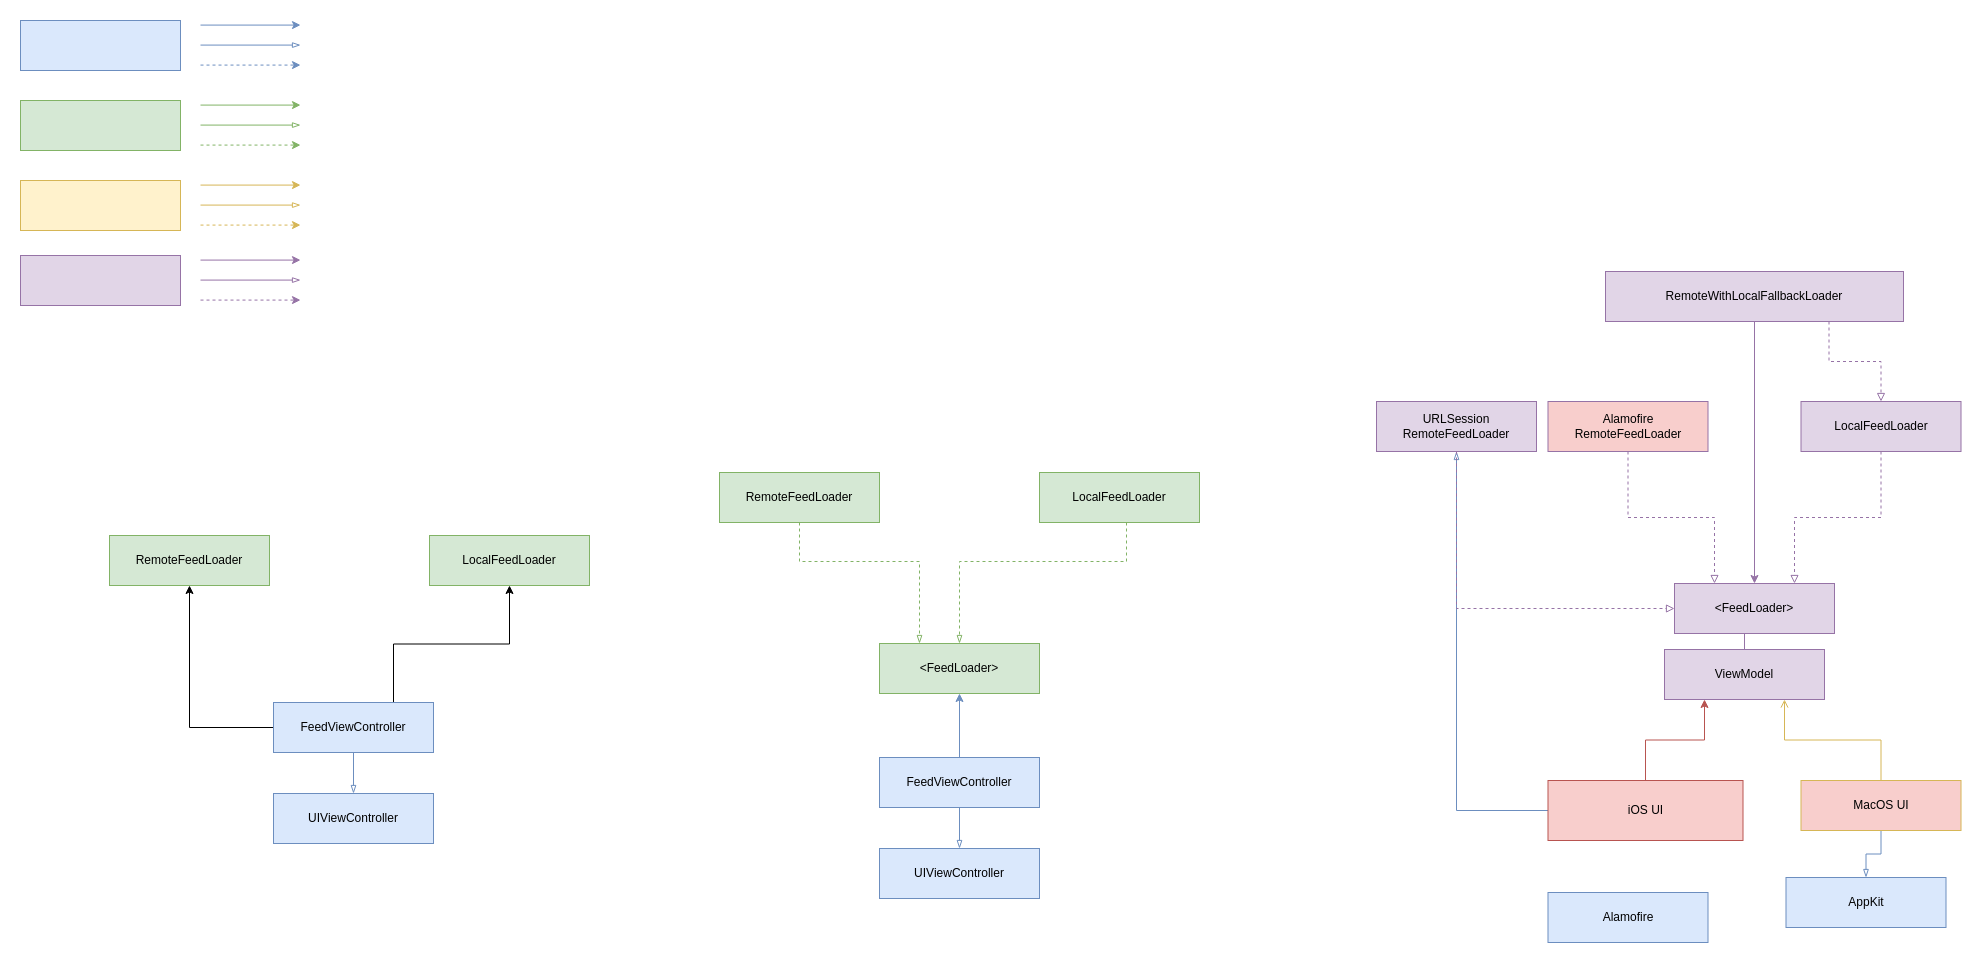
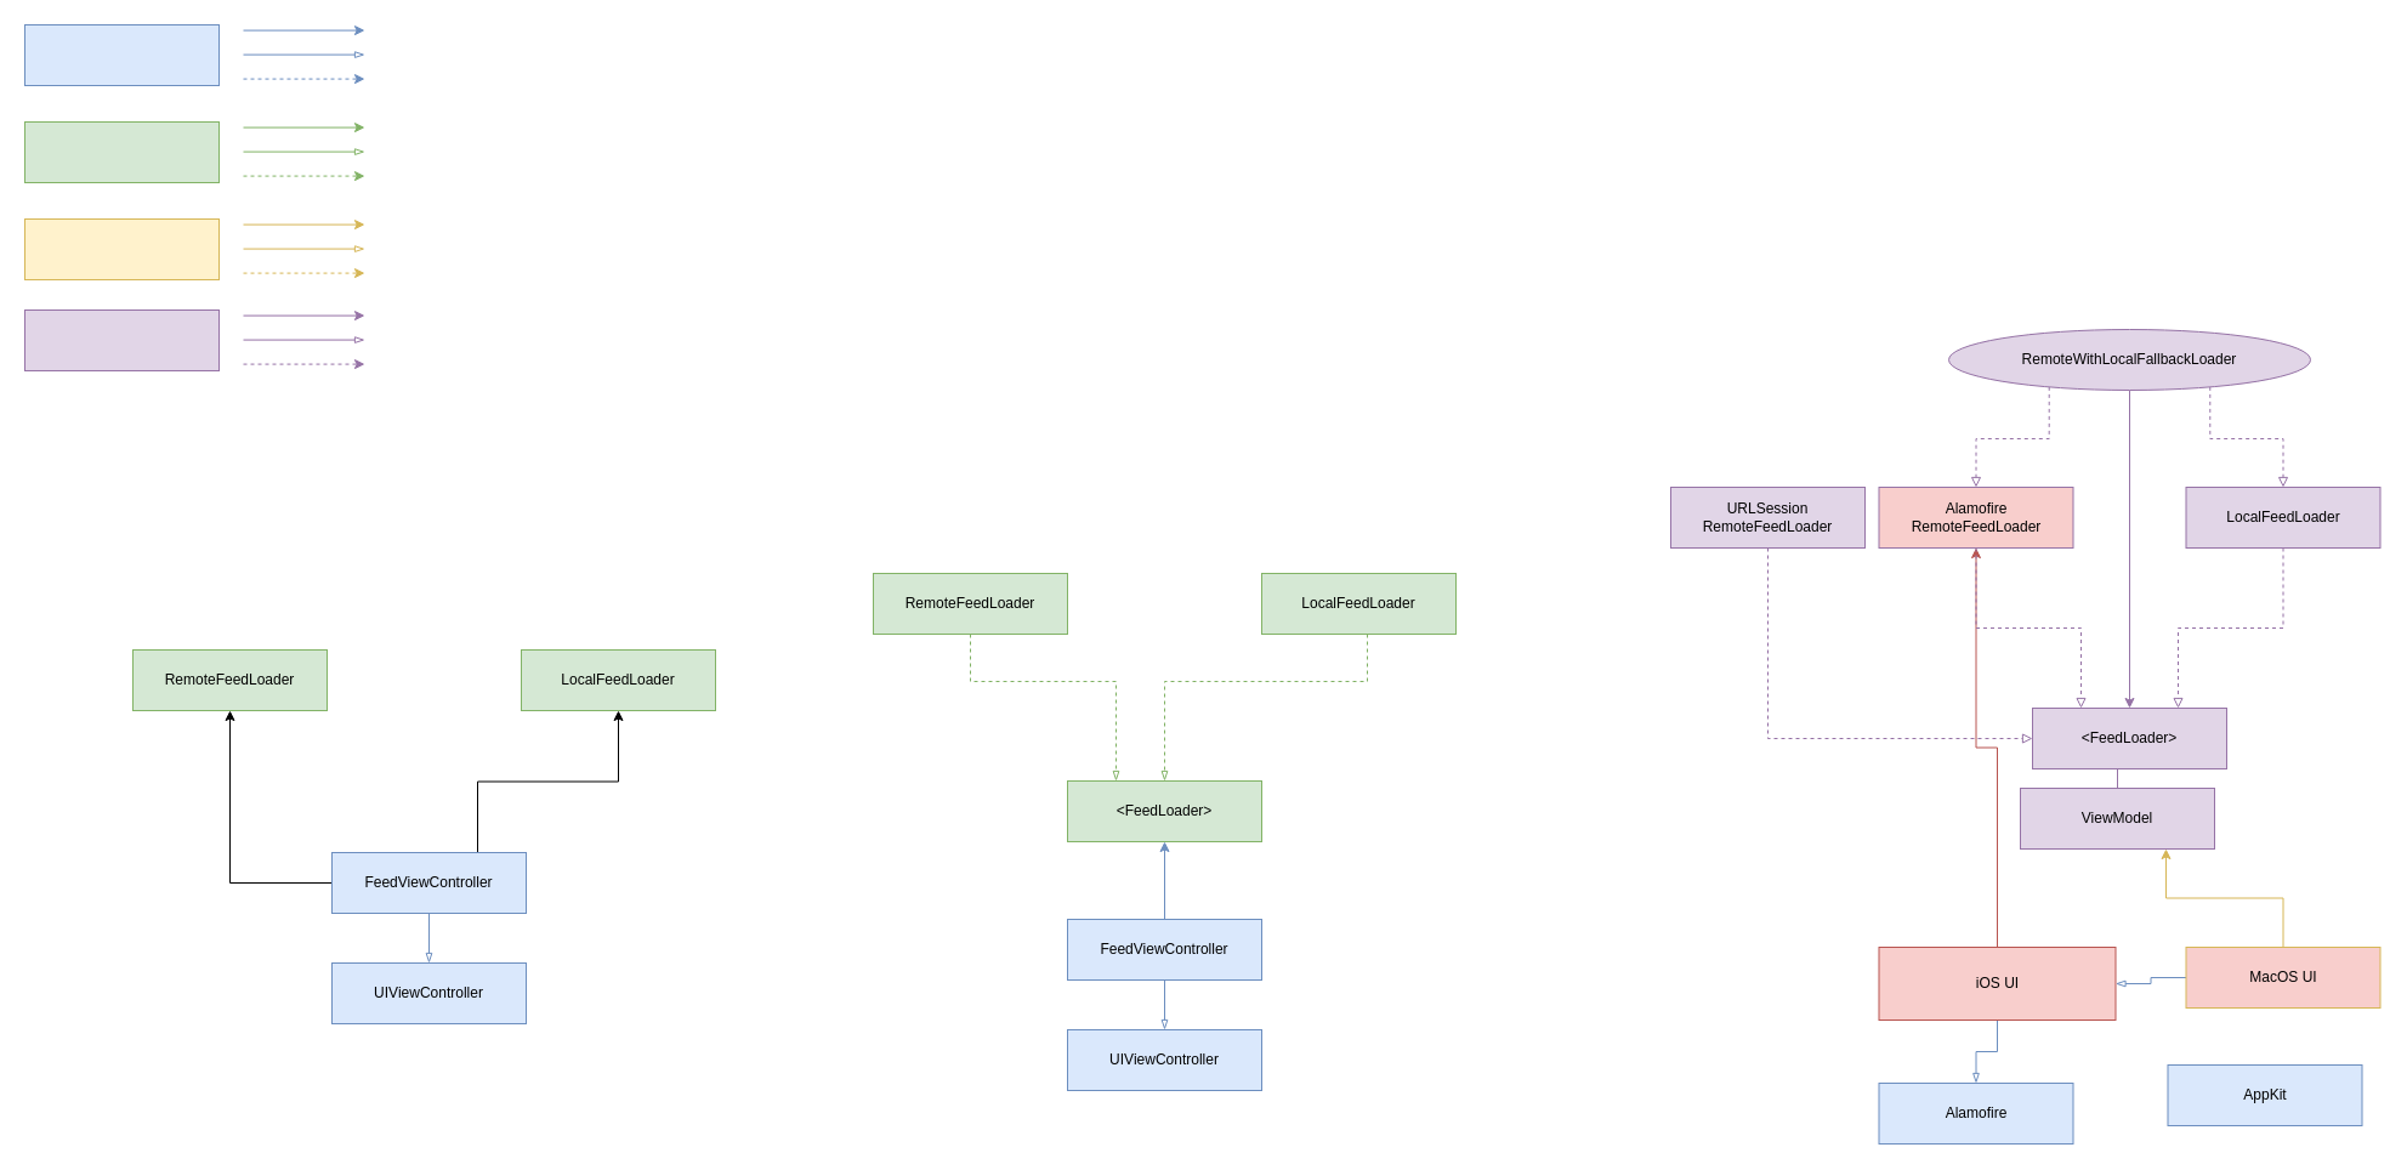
  <mxCell id="0" />
  <mxCell id="1" parent="0" />
  <mxCell id="2" value="" style="rounded=0;whiteSpace=wrap;html=1;fillColor=#dae8fc;strokeColor=#6c8ebf;" parent="1" vertex="1"><mxGeometry x="20" y="20" width="160" height="50" as="geometry" /></mxCell>
  <mxCell id="3" style="edgeStyle=orthogonalEdgeStyle;rounded=0;orthogonalLoop=1;jettySize=auto;html=1;exitX=0;exitY=0.25;exitDx=0;exitDy=0;fillColor=#dae8fc;strokeColor=#6c8ebf;" parent="1" edge="1"><mxGeometry relative="1" as="geometry"><mxPoint x="200" y="24.58" as="sourcePoint" /><mxPoint x="300" y="24.58" as="targetPoint" /></mxGeometry></mxCell>
  <mxCell id="4" style="edgeStyle=orthogonalEdgeStyle;rounded=0;orthogonalLoop=1;jettySize=auto;html=1;entryX=0;entryY=0.75;entryDx=0;entryDy=0;dashed=1;fillColor=#dae8fc;strokeColor=#6c8ebf;" parent="1" edge="1"><mxGeometry relative="1" as="geometry"><mxPoint x="200" y="64.58" as="sourcePoint" /><mxPoint x="300" y="64.58" as="targetPoint" /></mxGeometry></mxCell>
  <mxCell id="5" style="edgeStyle=orthogonalEdgeStyle;rounded=0;orthogonalLoop=1;jettySize=auto;html=1;exitX=0.5;exitY=0;exitDx=0;exitDy=0;endArrow=blockThin;strokeColor=#6c8ebf;fillColor=#dae8fc;endFill=0;" parent="1" edge="1"><mxGeometry relative="1" as="geometry"><mxPoint x="200" y="44.58" as="sourcePoint" /><mxPoint x="300" y="44.58" as="targetPoint" /></mxGeometry></mxCell>
  <mxCell id="6" value="" style="rounded=0;whiteSpace=wrap;html=1;fillColor=#d5e8d4;strokeColor=#82b366;" parent="1" vertex="1"><mxGeometry x="20" y="100" width="160" height="50" as="geometry" /></mxCell>
  <mxCell id="7" style="edgeStyle=orthogonalEdgeStyle;rounded=0;orthogonalLoop=1;jettySize=auto;html=1;exitX=0;exitY=0.25;exitDx=0;exitDy=0;fillColor=#d5e8d4;strokeColor=#82b366;" parent="1" edge="1"><mxGeometry relative="1" as="geometry"><mxPoint x="200" y="104.58" as="sourcePoint" /><mxPoint x="300" y="104.58" as="targetPoint" /></mxGeometry></mxCell>
  <mxCell id="8" style="edgeStyle=orthogonalEdgeStyle;rounded=0;orthogonalLoop=1;jettySize=auto;html=1;entryX=0;entryY=0.75;entryDx=0;entryDy=0;dashed=1;fillColor=#d5e8d4;strokeColor=#82b366;" parent="1" edge="1"><mxGeometry relative="1" as="geometry"><mxPoint x="200" y="144.58" as="sourcePoint" /><mxPoint x="300" y="144.58" as="targetPoint" /></mxGeometry></mxCell>
  <mxCell id="9" style="edgeStyle=orthogonalEdgeStyle;rounded=0;orthogonalLoop=1;jettySize=auto;html=1;exitX=0.5;exitY=0;exitDx=0;exitDy=0;endArrow=blockThin;strokeColor=#82b366;fillColor=#d5e8d4;endFill=0;" parent="1" edge="1"><mxGeometry relative="1" as="geometry"><mxPoint x="200" y="124.58" as="sourcePoint" /><mxPoint x="300" y="124.58" as="targetPoint" /></mxGeometry></mxCell>
  <mxCell id="10" value="" style="rounded=0;whiteSpace=wrap;html=1;fillColor=#fff2cc;strokeColor=#d6b656;" parent="1" vertex="1"><mxGeometry x="20" y="180" width="160" height="50" as="geometry" /></mxCell>
  <mxCell id="11" style="edgeStyle=orthogonalEdgeStyle;rounded=0;orthogonalLoop=1;jettySize=auto;html=1;exitX=0;exitY=0.25;exitDx=0;exitDy=0;fillColor=#fff2cc;strokeColor=#d6b656;" parent="1" edge="1"><mxGeometry relative="1" as="geometry"><mxPoint x="200" y="184.58" as="sourcePoint" /><mxPoint x="300" y="184.58" as="targetPoint" /></mxGeometry></mxCell>
  <mxCell id="12" style="edgeStyle=orthogonalEdgeStyle;rounded=0;orthogonalLoop=1;jettySize=auto;html=1;entryX=0;entryY=0.75;entryDx=0;entryDy=0;dashed=1;fillColor=#fff2cc;strokeColor=#d6b656;" parent="1" edge="1"><mxGeometry relative="1" as="geometry"><mxPoint x="200" y="224.58" as="sourcePoint" /><mxPoint x="300" y="224.58" as="targetPoint" /></mxGeometry></mxCell>
  <mxCell id="13" style="edgeStyle=orthogonalEdgeStyle;rounded=0;orthogonalLoop=1;jettySize=auto;html=1;exitX=0.5;exitY=0;exitDx=0;exitDy=0;endArrow=blockThin;strokeColor=#d6b656;fillColor=#fff2cc;endFill=0;" parent="1" edge="1"><mxGeometry relative="1" as="geometry"><mxPoint x="200" y="204.58" as="sourcePoint" /><mxPoint x="300" y="204.58" as="targetPoint" /></mxGeometry></mxCell>
  <mxCell id="14" value="" style="rounded=0;whiteSpace=wrap;html=1;fillColor=#e1d5e7;strokeColor=#9673a6;" parent="1" vertex="1"><mxGeometry x="20" y="255" width="160" height="50" as="geometry" /></mxCell>
  <mxCell id="15" style="edgeStyle=orthogonalEdgeStyle;rounded=0;orthogonalLoop=1;jettySize=auto;html=1;exitX=0;exitY=0.25;exitDx=0;exitDy=0;fillColor=#e1d5e7;strokeColor=#9673a6;" parent="1" edge="1"><mxGeometry relative="1" as="geometry"><mxPoint x="200" y="259.58" as="sourcePoint" /><mxPoint x="300" y="259.58" as="targetPoint" /></mxGeometry></mxCell>
  <mxCell id="16" style="edgeStyle=orthogonalEdgeStyle;rounded=0;orthogonalLoop=1;jettySize=auto;html=1;entryX=0;entryY=0.75;entryDx=0;entryDy=0;dashed=1;fillColor=#e1d5e7;strokeColor=#9673a6;" parent="1" edge="1"><mxGeometry relative="1" as="geometry"><mxPoint x="200" y="299.58" as="sourcePoint" /><mxPoint x="300" y="299.58" as="targetPoint" /></mxGeometry></mxCell>
  <mxCell id="17" style="edgeStyle=orthogonalEdgeStyle;rounded=0;orthogonalLoop=1;jettySize=auto;html=1;exitX=0.5;exitY=0;exitDx=0;exitDy=0;endArrow=blockThin;strokeColor=#9673a6;fillColor=#e1d5e7;endFill=0;" parent="1" edge="1"><mxGeometry relative="1" as="geometry"><mxPoint x="200" y="279.58" as="sourcePoint" /><mxPoint x="300" y="279.58" as="targetPoint" /></mxGeometry></mxCell>
  <mxCell id="18" style="edgeStyle=orthogonalEdgeStyle;rounded=0;orthogonalLoop=1;jettySize=auto;html=1;entryX=0.5;entryY=0;entryDx=0;entryDy=0;strokeColor=#6c8ebf;align=center;verticalAlign=middle;fontFamily=Helvetica;fontSize=11;fontColor=default;labelBackgroundColor=default;endArrow=blockThin;endFill=0;fillColor=#dae8fc;" parent="1" source="20" target="21" edge="1"><mxGeometry relative="1" as="geometry" /></mxCell>
  <mxCell id="19" style="edgeStyle=orthogonalEdgeStyle;rounded=0;orthogonalLoop=1;jettySize=auto;html=1;entryX=0.5;entryY=1;entryDx=0;entryDy=0;strokeColor=#6c8ebf;align=center;verticalAlign=middle;fontFamily=Helvetica;fontSize=11;fontColor=default;labelBackgroundColor=default;endArrow=classic;fillColor=#dae8fc;" parent="1" source="20" target="22" edge="1"><mxGeometry relative="1" as="geometry" /></mxCell>
  <mxCell id="20" value="FeedViewController" style="rounded=0;whiteSpace=wrap;html=1;fillColor=#dae8fc;strokeColor=#6c8ebf;" parent="1" vertex="1"><mxGeometry x="879" y="757" width="160" height="50" as="geometry" /></mxCell>
  <mxCell id="21" value="UIViewController" style="rounded=0;whiteSpace=wrap;html=1;fillColor=#dae8fc;strokeColor=#6c8ebf;" parent="1" vertex="1"><mxGeometry x="879" y="848" width="160" height="50" as="geometry" /></mxCell>
  <mxCell id="22" value="&amp;lt;FeedLoader&amp;gt;" style="rounded=0;whiteSpace=wrap;html=1;fillColor=#d5e8d4;strokeColor=#82b366;" parent="1" vertex="1"><mxGeometry x="879" y="643" width="160" height="50" as="geometry" /></mxCell>
  <mxCell id="23" style="edgeStyle=orthogonalEdgeStyle;rounded=0;orthogonalLoop=1;jettySize=auto;html=1;strokeColor=#82b366;align=center;verticalAlign=middle;fontFamily=Helvetica;fontSize=11;fontColor=default;labelBackgroundColor=default;endArrow=blockThin;endFill=0;fillColor=#d5e8d4;entryX=0.25;entryY=0;entryDx=0;entryDy=0;dashed=1;" parent="1" source="24" target="22" edge="1"><mxGeometry relative="1" as="geometry"><Array as="points"><mxPoint x="799" y="561" /><mxPoint x="919" y="561" /></Array></mxGeometry></mxCell>
  <mxCell id="24" value="RemoteFeedLoader" style="rounded=0;whiteSpace=wrap;html=1;fillColor=#d5e8d4;strokeColor=#82b366;" parent="1" vertex="1"><mxGeometry x="719" y="472" width="160" height="50" as="geometry" /></mxCell>
  <mxCell id="25" style="edgeStyle=orthogonalEdgeStyle;rounded=0;orthogonalLoop=1;jettySize=auto;html=1;entryX=0.5;entryY=0;entryDx=0;entryDy=0;strokeColor=#82b366;align=center;verticalAlign=middle;fontFamily=Helvetica;fontSize=11;fontColor=default;labelBackgroundColor=default;endArrow=blockThin;endFill=0;fillColor=#d5e8d4;dashed=1;" parent="1" source="26" target="22" edge="1"><mxGeometry relative="1" as="geometry"><Array as="points"><mxPoint x="1126" y="561" /><mxPoint x="959" y="561" /></Array></mxGeometry></mxCell>
  <mxCell id="26" value="LocalFeedLoader" style="rounded=0;whiteSpace=wrap;html=1;fillColor=#d5e8d4;strokeColor=#82b366;" parent="1" vertex="1"><mxGeometry x="1039" y="472" width="160" height="50" as="geometry" /></mxCell>
- <mxCell id="27" style="edgeStyle=orthogonalEdgeStyle;rounded=0;orthogonalLoop=1;jettySize=auto;html=1;strokeColor=#6c8ebf;align=center;verticalAlign=middle;fontFamily=Helvetica;fontSize=11;fontColor=default;labelBackgroundColor=default;endArrow=blockThin;endFill=0;fillColor=#dae8fc;" edge="1" source="29" target="43" parent="1"><mxGeometry relative="1" as="geometry" /></mxCell>
- <mxCell id="28" style="edgeStyle=orthogonalEdgeStyle;rounded=0;orthogonalLoop=1;jettySize=auto;html=1;entryX=0.25;entryY=1;entryDx=0;entryDy=0;strokeColor=#b85450;align=center;verticalAlign=middle;fontFamily=Helvetica;fontSize=11;fontColor=default;labelBackgroundColor=default;endArrow=classic;fillColor=#f8cecc;" edge="1" source="29" target="32" parent="1"><mxGeometry relative="1" as="geometry" /></mxCell>
+ <mxCell id="27" style="edgeStyle=orthogonalEdgeStyle;rounded=0;orthogonalLoop=1;jettySize=auto;html=1;entryX=0.5;entryY=0;entryDx=0;entryDy=0;strokeColor=#6c8ebf;align=center;verticalAlign=middle;fontFamily=Helvetica;fontSize=11;fontColor=default;labelBackgroundColor=default;endArrow=blockThin;endFill=0;fillColor=#dae8fc;" edge="1" source="29" target="30" parent="1"><mxGeometry relative="1" as="geometry" /></mxCell>
+ <mxCell id="28" style="edgeStyle=orthogonalEdgeStyle;rounded=0;orthogonalLoop=1;jettySize=auto;html=1;strokeColor=#b85450;align=center;verticalAlign=middle;fontFamily=Helvetica;fontSize=11;fontColor=default;labelBackgroundColor=default;endArrow=classic;fillColor=#f8cecc;" edge="1" source="29" target="34" parent="1"><mxGeometry relative="1" as="geometry" /></mxCell>
  <mxCell id="29" value="iOS UI" style="rounded=0;whiteSpace=wrap;html=1;fillColor=#f8cecc;strokeColor=#b85450;" vertex="1" parent="1"><mxGeometry x="1547.5" y="780" width="195" height="60" as="geometry" /></mxCell>
  <mxCell id="30" value="Alamofire" style="rounded=0;whiteSpace=wrap;html=1;fillColor=#dae8fc;strokeColor=#6c8ebf;" vertex="1" parent="1"><mxGeometry x="1547.5" y="892" width="160" height="50" as="geometry" /></mxCell>
  <mxCell id="31" style="edgeStyle=orthogonalEdgeStyle;rounded=0;orthogonalLoop=1;jettySize=auto;html=1;entryX=0.5;entryY=1;entryDx=0;entryDy=0;fillColor=#e1d5e7;strokeColor=#9673a6;" edge="1" parent="1" source="32" target="37"><mxGeometry relative="1" as="geometry" /></mxCell>
  <mxCell id="32" value="ViewModel" style="rounded=0;whiteSpace=wrap;html=1;fillColor=#e1d5e7;strokeColor=#9673a6;" vertex="1" parent="1"><mxGeometry x="1664" y="649" width="160" height="50" as="geometry" /></mxCell>
  <mxCell id="33" style="edgeStyle=orthogonalEdgeStyle;rounded=0;orthogonalLoop=1;jettySize=auto;html=1;entryX=0.25;entryY=0;entryDx=0;entryDy=0;dashed=1;endArrow=block;endFill=0;fillColor=#e1d5e7;strokeColor=#9673a6;" edge="1" parent="1" source="34" target="37"><mxGeometry relative="1" as="geometry" /></mxCell>
  <mxCell id="34" value="Alamofire RemoteFeedLoader" style="rounded=0;whiteSpace=wrap;html=1;fillColor=#f8cecc;strokeColor=#9673a6;" vertex="1" parent="1"><mxGeometry x="1547.5" y="401" width="160" height="50" as="geometry" /></mxCell>
  <mxCell id="35" style="edgeStyle=orthogonalEdgeStyle;rounded=0;orthogonalLoop=1;jettySize=auto;html=1;entryX=0.75;entryY=0;entryDx=0;entryDy=0;dashed=1;endArrow=block;endFill=0;fillColor=#e1d5e7;strokeColor=#9673a6;" edge="1" parent="1" source="36" target="37"><mxGeometry relative="1" as="geometry" /></mxCell>
  <mxCell id="36" value="LocalFeedLoader" style="rounded=0;whiteSpace=wrap;html=1;fillColor=#e1d5e7;strokeColor=#9673a6;" vertex="1" parent="1"><mxGeometry x="1800.5" y="401" width="160" height="50" as="geometry" /></mxCell>
  <mxCell id="37" value="&amp;lt;FeedLoader&amp;gt;" style="rounded=0;whiteSpace=wrap;html=1;fillColor=#e1d5e7;strokeColor=#9673a6;" vertex="1" parent="1"><mxGeometry x="1674" y="583" width="160" height="50" as="geometry" /></mxCell>
- <mxCell id="38" style="edgeStyle=orthogonalEdgeStyle;rounded=0;orthogonalLoop=1;jettySize=auto;html=1;entryX=0.5;entryY=0;entryDx=0;entryDy=0;strokeColor=#6c8ebf;align=center;verticalAlign=middle;fontFamily=Helvetica;fontSize=11;fontColor=default;labelBackgroundColor=default;endArrow=blockThin;endFill=0;fillColor=#dae8fc;" edge="1" source="41" target="39" parent="1"><mxGeometry relative="1" as="geometry" /></mxCell>
+ <mxCell id="38" style="edgeStyle=orthogonalEdgeStyle;rounded=0;orthogonalLoop=1;jettySize=auto;html=1;strokeColor=#6c8ebf;align=center;verticalAlign=middle;fontFamily=Helvetica;fontSize=11;fontColor=default;labelBackgroundColor=default;endArrow=blockThin;endFill=0;fillColor=#dae8fc;" edge="1" source="41" target="29" parent="1"><mxGeometry relative="1" as="geometry" /></mxCell>
  <mxCell id="39" value="AppKit" style="rounded=0;whiteSpace=wrap;html=1;fillColor=#dae8fc;strokeColor=#6c8ebf;" vertex="1" parent="1"><mxGeometry x="1785.5" y="877" width="160" height="50" as="geometry" /></mxCell>
- <mxCell id="40" style="edgeStyle=orthogonalEdgeStyle;rounded=0;orthogonalLoop=1;jettySize=auto;html=1;exitX=0.5;exitY=0;exitDx=0;exitDy=0;entryX=0.75;entryY=1;entryDx=0;entryDy=0;fillColor=#fff2cc;strokeColor=#d6b656;endArrow=open;" edge="1" parent="1" source="41" target="32"><mxGeometry relative="1" as="geometry" /></mxCell>
+ <mxCell id="40" style="edgeStyle=orthogonalEdgeStyle;rounded=0;orthogonalLoop=1;jettySize=auto;html=1;exitX=0.5;exitY=0;exitDx=0;exitDy=0;entryX=0.75;entryY=1;entryDx=0;entryDy=0;fillColor=#fff2cc;strokeColor=#d6b656;" edge="1" parent="1" source="41" target="32"><mxGeometry relative="1" as="geometry" /></mxCell>
  <mxCell id="41" value="MacOS UI" style="rounded=0;whiteSpace=wrap;html=1;fillColor=#f8cecc;strokeColor=#d6b656;" vertex="1" parent="1"><mxGeometry x="1800.5" y="780" width="160" height="50" as="geometry" /></mxCell>
  <mxCell id="42" style="edgeStyle=orthogonalEdgeStyle;rounded=0;orthogonalLoop=1;jettySize=auto;html=1;entryX=0;entryY=0.5;entryDx=0;entryDy=0;exitX=0.5;exitY=1;exitDx=0;exitDy=0;dashed=1;strokeColor=#9673a6;align=center;verticalAlign=middle;fontFamily=Helvetica;fontSize=11;fontColor=default;labelBackgroundColor=default;endArrow=block;endFill=0;fillColor=#e1d5e7;" edge="1" parent="1" source="43" target="37"><mxGeometry relative="1" as="geometry" /></mxCell>
  <mxCell id="43" value="URLSession RemoteFeedLoader" style="rounded=0;whiteSpace=wrap;html=1;fillColor=#e1d5e7;strokeColor=#9673a6;" vertex="1" parent="1"><mxGeometry x="1376" y="401" width="160" height="50" as="geometry" /></mxCell>
  <mxCell id="44" style="edgeStyle=orthogonalEdgeStyle;rounded=0;orthogonalLoop=1;jettySize=auto;html=1;entryX=0.5;entryY=0;entryDx=0;entryDy=0;strokeColor=#6c8ebf;align=center;verticalAlign=middle;fontFamily=Helvetica;fontSize=11;fontColor=default;labelBackgroundColor=default;endArrow=blockThin;endFill=0;fillColor=#dae8fc;" edge="1" source="47" target="48" parent="1"><mxGeometry relative="1" as="geometry" /></mxCell>
  <mxCell id="45" style="edgeStyle=orthogonalEdgeStyle;rounded=0;orthogonalLoop=1;jettySize=auto;html=1;entryX=0.5;entryY=1;entryDx=0;entryDy=0;" edge="1" parent="1" source="47" target="49"><mxGeometry relative="1" as="geometry" /></mxCell>
  <mxCell id="46" style="edgeStyle=orthogonalEdgeStyle;rounded=0;orthogonalLoop=1;jettySize=auto;html=1;exitX=0.75;exitY=0;exitDx=0;exitDy=0;" edge="1" parent="1" source="47" target="50"><mxGeometry relative="1" as="geometry" /></mxCell>
  <mxCell id="47" value="FeedViewController" style="rounded=0;whiteSpace=wrap;html=1;fillColor=#dae8fc;strokeColor=#6c8ebf;" vertex="1" parent="1"><mxGeometry x="273" y="702" width="160" height="50" as="geometry" /></mxCell>
  <mxCell id="48" value="UIViewController" style="rounded=0;whiteSpace=wrap;html=1;fillColor=#dae8fc;strokeColor=#6c8ebf;" vertex="1" parent="1"><mxGeometry x="273" y="793" width="160" height="50" as="geometry" /></mxCell>
  <mxCell id="49" value="RemoteFeedLoader" style="rounded=0;whiteSpace=wrap;html=1;fillColor=#d5e8d4;strokeColor=#82b366;" vertex="1" parent="1"><mxGeometry x="109" y="535" width="160" height="50" as="geometry" /></mxCell>
  <mxCell id="50" value="LocalFeedLoader" style="rounded=0;whiteSpace=wrap;html=1;fillColor=#d5e8d4;strokeColor=#82b366;" vertex="1" parent="1"><mxGeometry x="429" y="535" width="160" height="50" as="geometry" /></mxCell>
  <mxCell id="51" style="edgeStyle=orthogonalEdgeStyle;rounded=0;orthogonalLoop=1;jettySize=auto;html=1;entryX=0.5;entryY=0;entryDx=0;entryDy=0;fillColor=#e1d5e7;strokeColor=#9673a6;" edge="1" parent="1" source="54" target="37"><mxGeometry relative="1" as="geometry" /></mxCell>
+ <mxCell id="52" style="edgeStyle=orthogonalEdgeStyle;rounded=0;orthogonalLoop=1;jettySize=auto;html=1;exitX=0.25;exitY=1;exitDx=0;exitDy=0;entryX=0.5;entryY=0;entryDx=0;entryDy=0;dashed=1;strokeColor=#9673a6;align=center;verticalAlign=middle;fontFamily=Helvetica;fontSize=11;fontColor=default;labelBackgroundColor=default;endArrow=block;endFill=0;fillColor=#e1d5e7;" edge="1" parent="1" source="54" target="34"><mxGeometry relative="1" as="geometry" /></mxCell>
  <mxCell id="53" style="edgeStyle=orthogonalEdgeStyle;rounded=0;orthogonalLoop=1;jettySize=auto;html=1;exitX=0.75;exitY=1;exitDx=0;exitDy=0;entryX=0.5;entryY=0;entryDx=0;entryDy=0;dashed=1;strokeColor=#9673a6;align=center;verticalAlign=middle;fontFamily=Helvetica;fontSize=11;fontColor=default;labelBackgroundColor=default;endArrow=block;endFill=0;fillColor=#e1d5e7;" edge="1" parent="1" source="54" target="36"><mxGeometry relative="1" as="geometry" /></mxCell>
- <mxCell id="54" value="RemoteWithLocalFallbackLoader" style="rounded=0;whiteSpace=wrap;html=1;fillColor=#e1d5e7;strokeColor=#9673a6;" vertex="1" parent="1"><mxGeometry x="1605" y="271" width="298" height="50" as="geometry" /></mxCell>
+ <mxCell id="54" value="RemoteWithLocalFallbackLoader" style="ellipse;whiteSpace=wrap;html=1;fillColor=#e1d5e7;strokeColor=#9673a6;" vertex="1" parent="1"><mxGeometry x="1605" y="271" width="298" height="50" as="geometry" /></mxCell>
